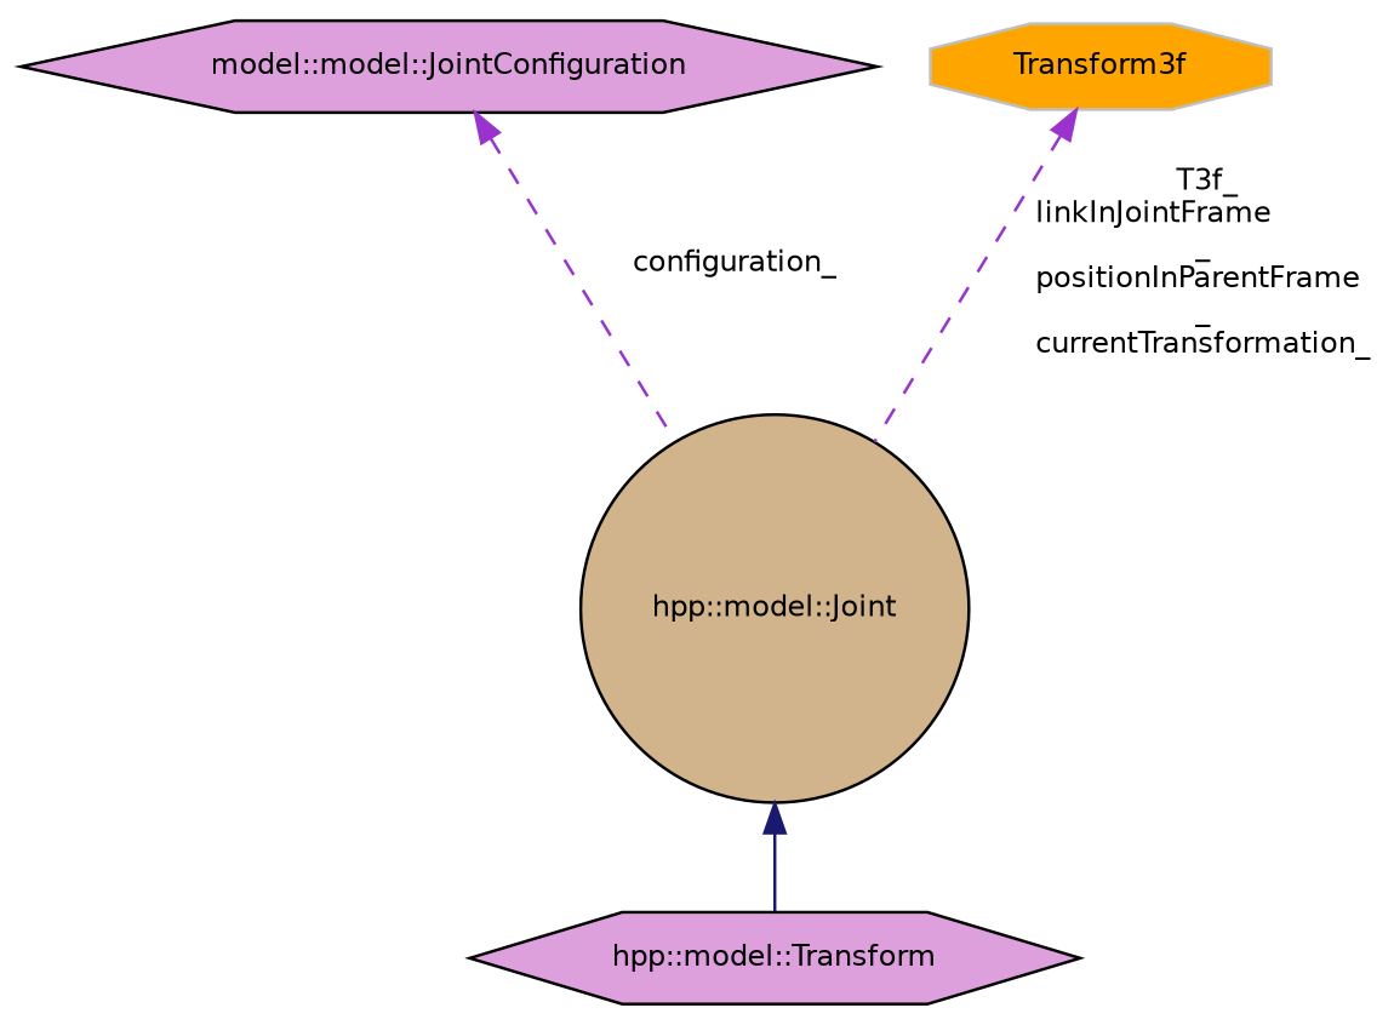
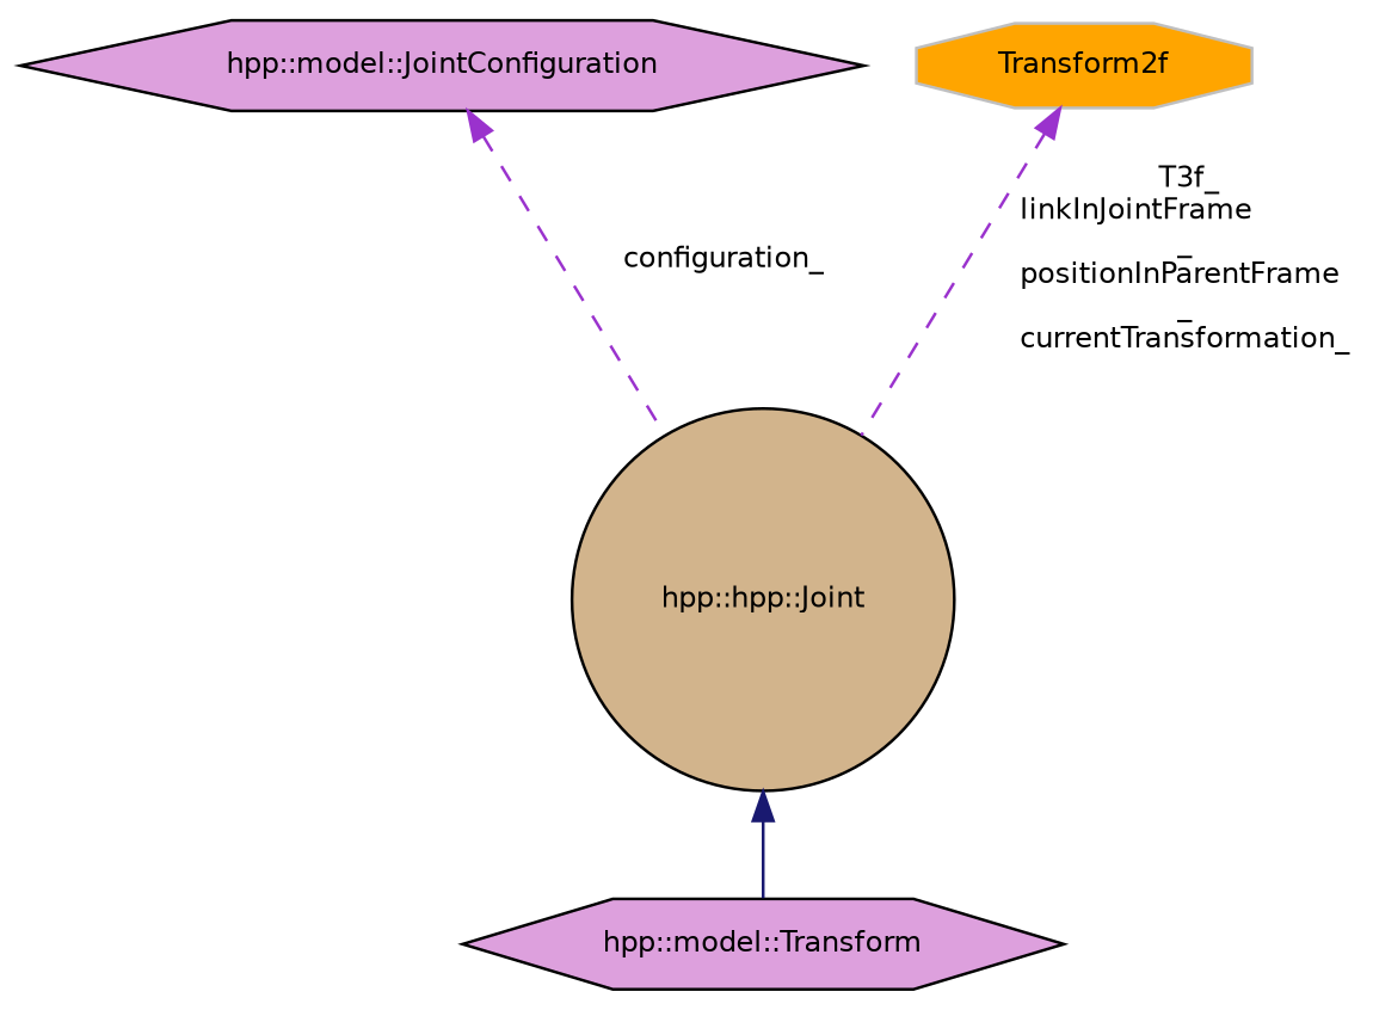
  digraph {
    node [color=black fillcolor=plum fontname=Helvetica fontsize=10 shape=hexagon style=filled]
    edge [color=darkorchid3 dir=back fontname=Helvetica fontsize=10 labelfontname=Helvetica labelfontsize=10 style=dashed]
    n1 [fontcolor=black height=0.2 label="hpp::model::Transform" width=0.4]
-   n2 [fillcolor=tan height=0.2 label="hpp::model::Joint" shape=circle width=0.4]
-   n3 [height=0.2 label="model::model::JointConfiguration" width=0.4]
-   n4 [color=grey75 fillcolor=orange height=0.2 label=Transform3f shape=octagon width=0.4]
+   n2 [fillcolor=tan height=0.2 label="hpp::hpp::Joint" shape=circle width=0.4]
+   n3 [height=0.2 label="hpp::model::JointConfiguration" width=0.4]
+   n4 [color=grey75 fillcolor=orange height=0.2 label=Transform2f shape=octagon width=0.4]
    n2 -> n1 [color=midnightblue style=solid]
    n3 -> n2 [label=" configuration_"]
    n4 -> n2 [label=" T3f_\nlinkInJointFrame\l_\npositionInParentFrame\l_\ncurrentTransformation_"]
  }
